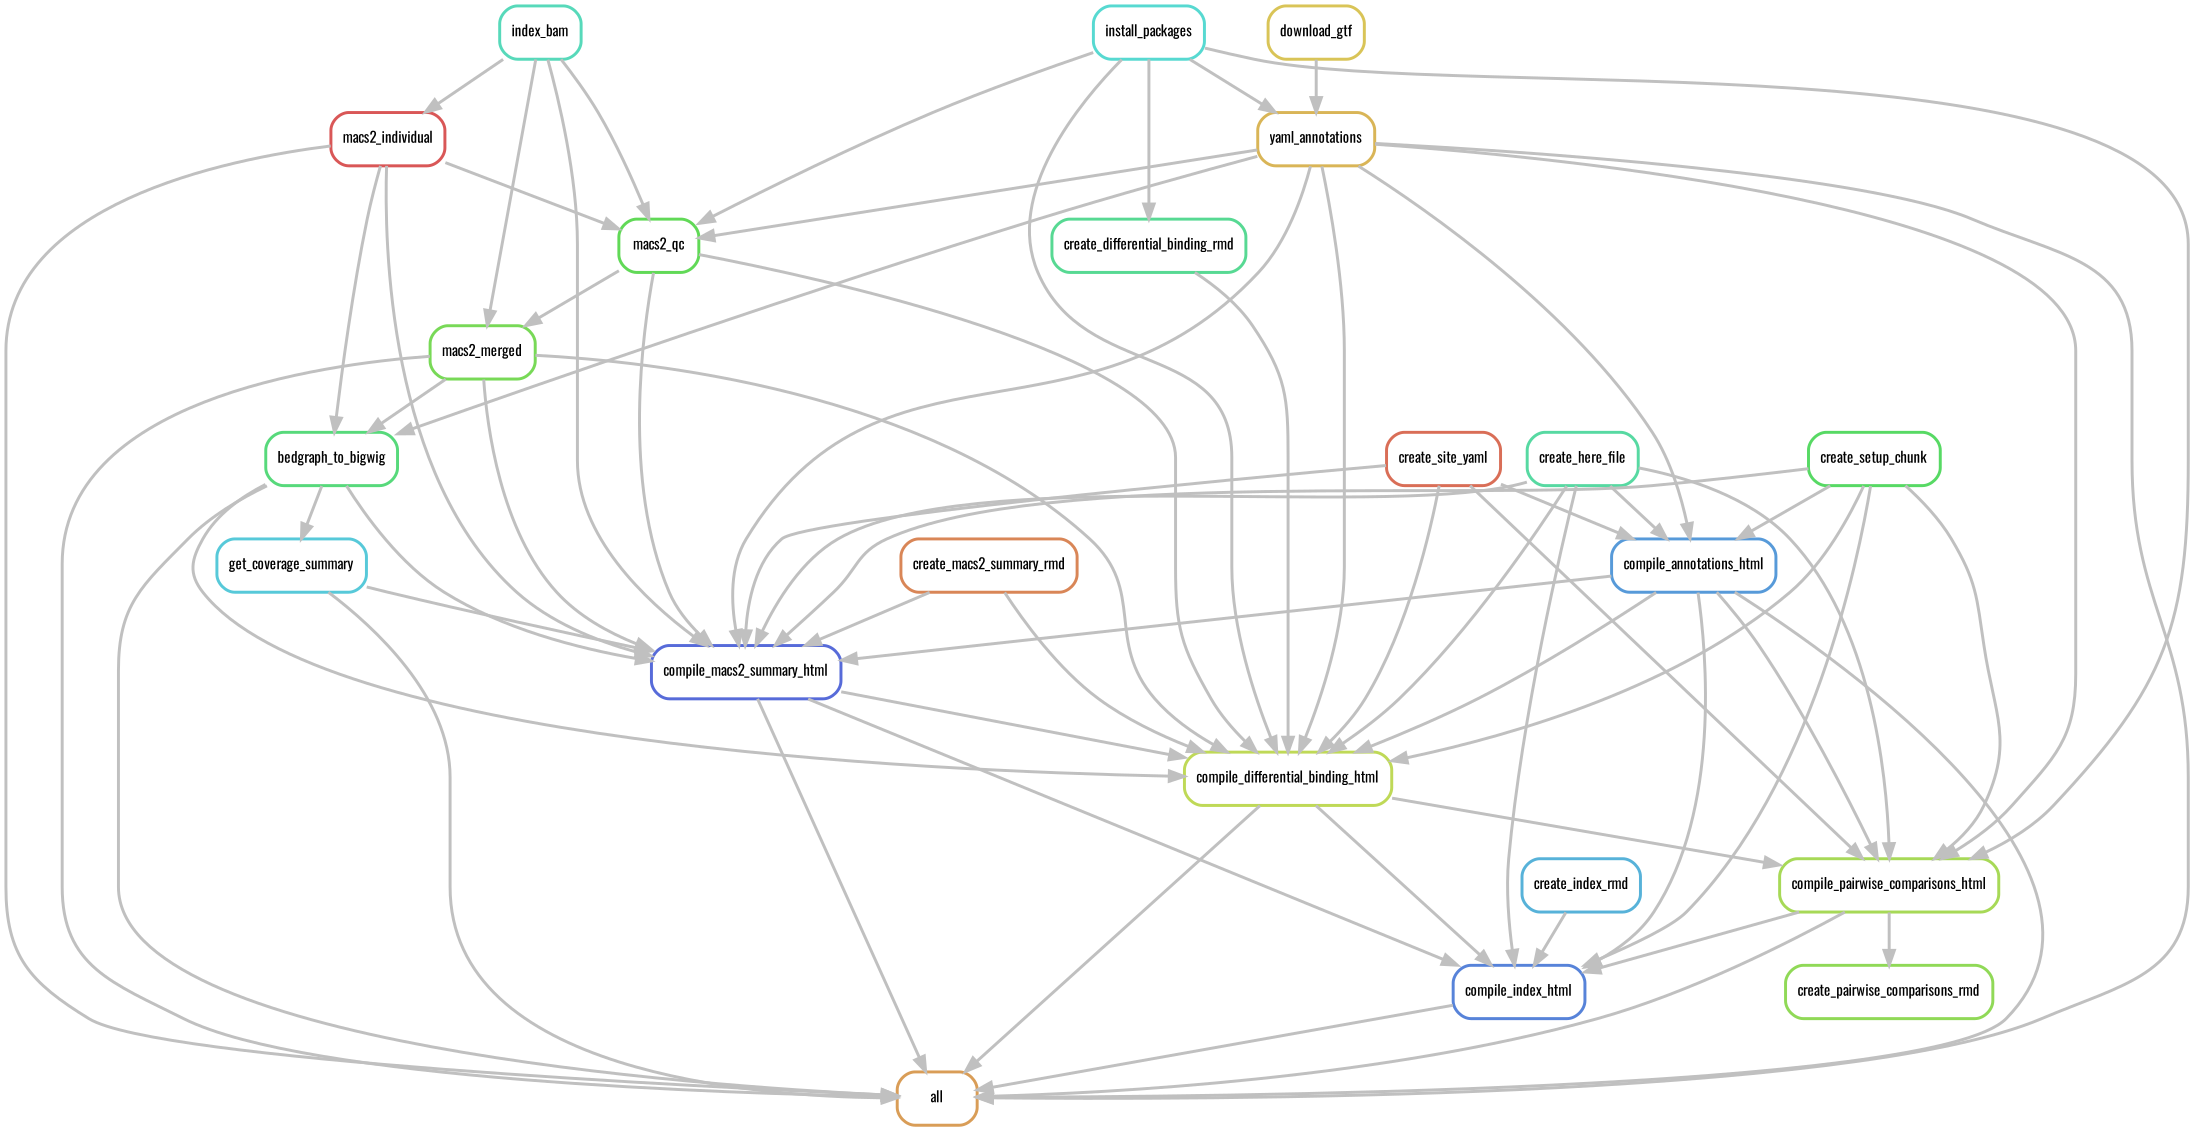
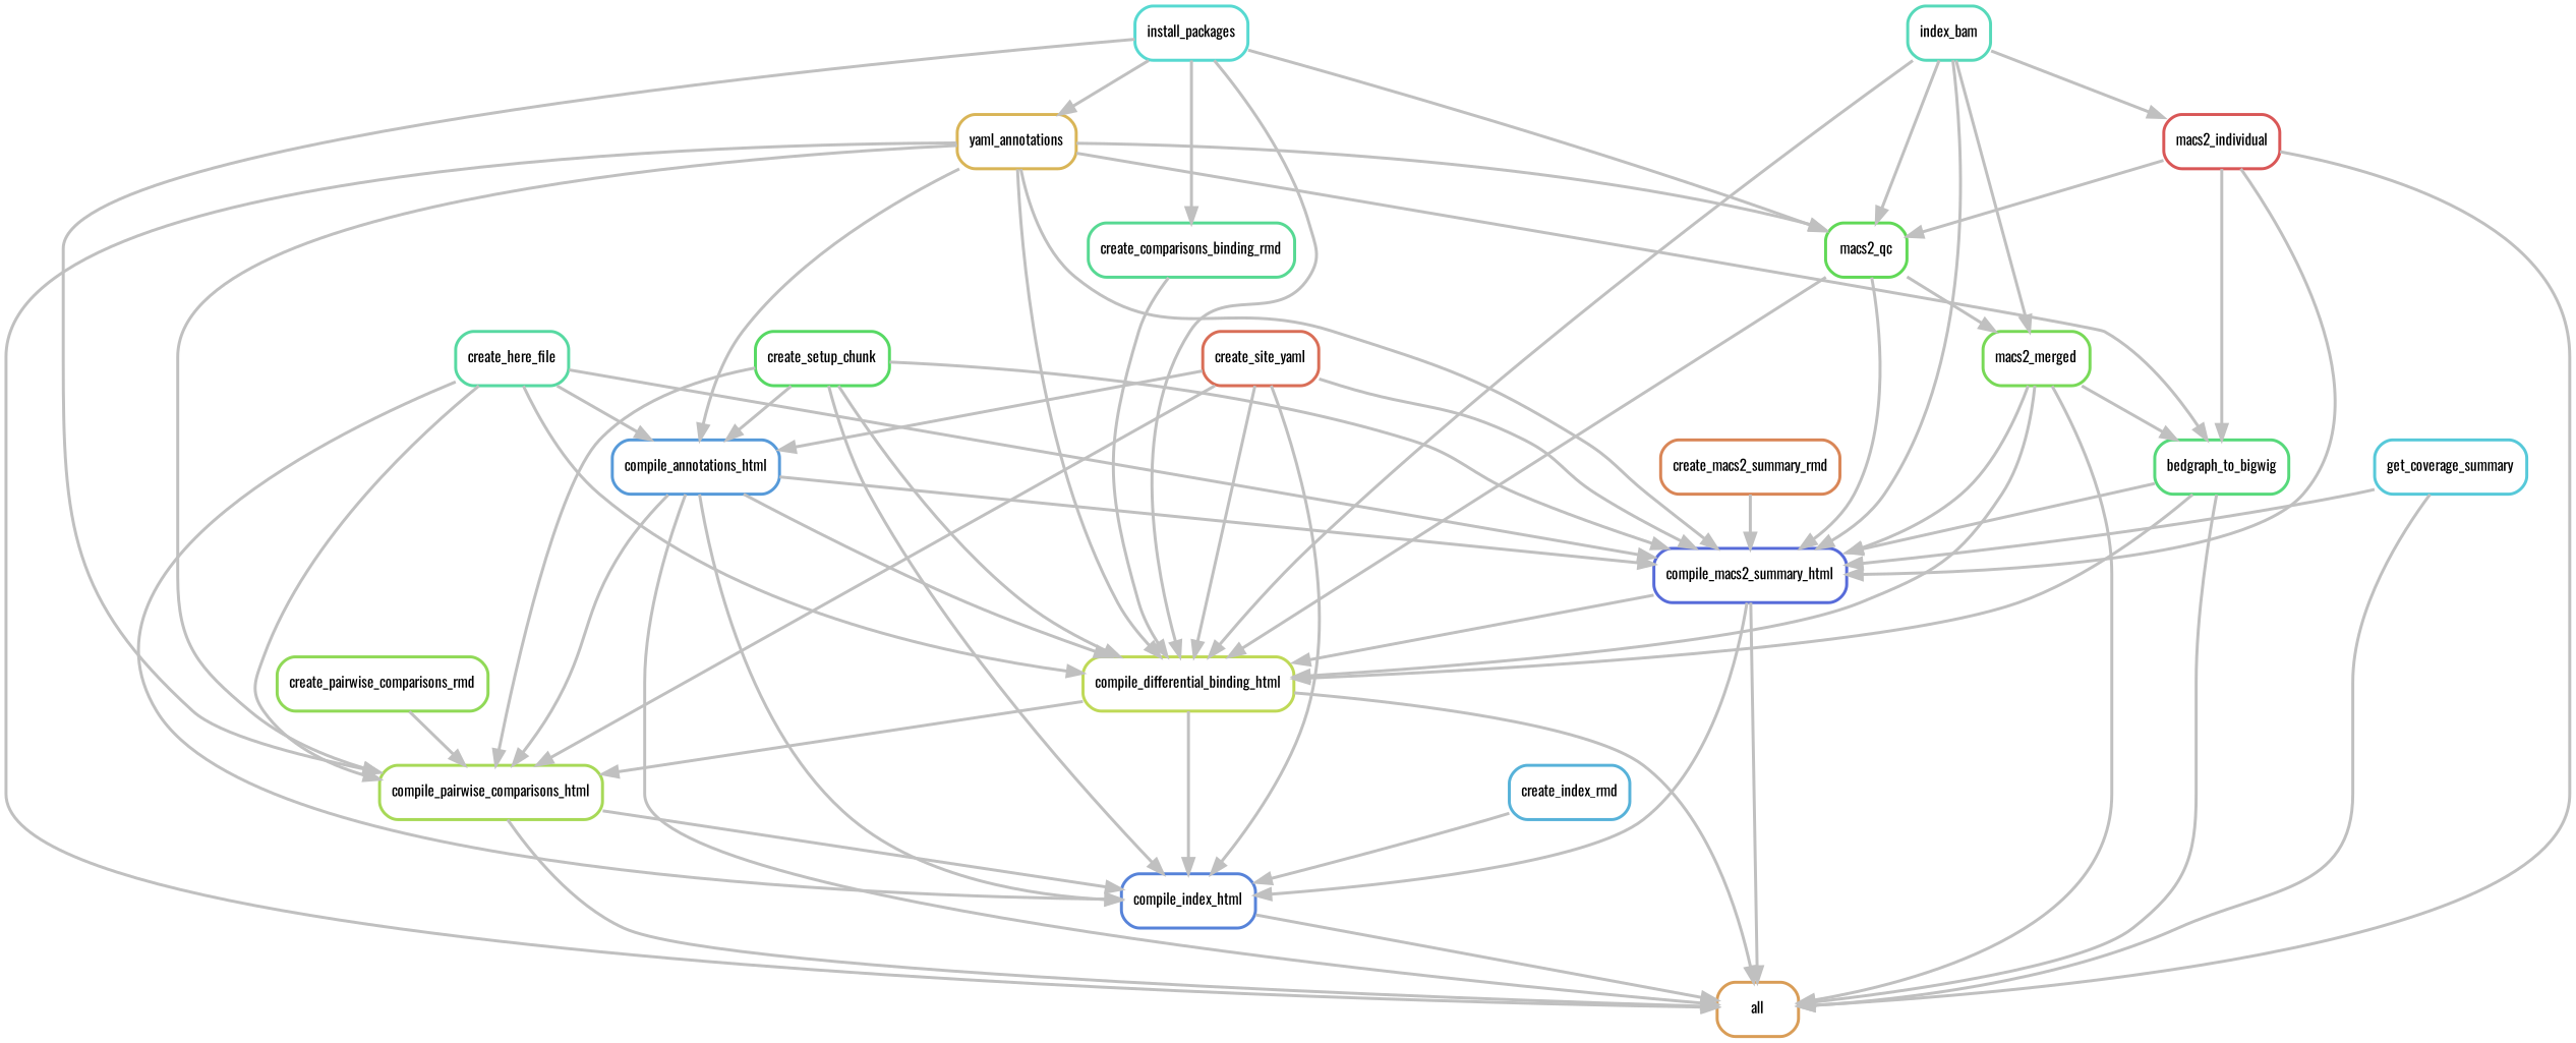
  digraph {
    bgcolor=white
    fontname=Oswald
    node [fontname=Oswald fontsize=10 penwidth=2 shape=box style=rounded]
    edge [color=grey fontname=Oswald penwidth=2]
    n1 [color="0.09 0.6 0.85" label=all]
    n2 [color="0.12 0.6 0.85" label=yaml_annotations]
    n3 [color="0.58 0.6 0.85" label=compile_annotations_html]
    n4 [color="0.64 0.6 0.85" label=compile_macs2_summary_html]
    n5 [color="0.38 0.6 0.85" label=bedgraph_to_bigwig]
    n6 [color="0.32 0.6 0.85" label=macs2_qc]
    n7 [color="0.20 0.6 0.85" label=compile_differential_binding_html]
    n8 [color="0.23 0.6 0.85" label=compile_pairwise_comparisons_html]
    n9 [color="0.61 0.6 0.85" label=compile_index_html]
    n10 [color="0.52 0.6 0.85" label=get_coverage_summary]
    n11 [color="0.29 0.6 0.85" label=macs2_merged]
-   n12 [color="0.14 0.6 0.85" label=download_gtf]
    n13 [color="0.49 0.6 0.85" label=install_packages]
-   n14 [color="0.41 0.6 0.85" label=create_differential_binding_rmd]
+   n14 [color="0.41 0.6 0.85" label=create_comparisons_binding_rmd]
    n15 [color="0.43 0.6 0.85" label=create_here_file]
    n16 [color="0.35 0.6 0.85" label=create_setup_chunk]
    n17 [color="0.03 0.6 0.85" label=create_site_yaml]
    n18 [color="0.46 0.6 0.85" label=index_bam]
    n19 [color="0.00 0.6 0.85" label=macs2_individual]
    n20 [color="0.06 0.6 0.85" label=create_macs2_summary_rmd]
    n21 [color="0.26 0.6 0.85" label=create_pairwise_comparisons_rmd]
    n22 [color="0.55 0.6 0.85" label=create_index_rmd]
    n2 -> n1
    n2 -> n3
    n2 -> n4
    n2 -> n5
    n2 -> n6
    n2 -> n7
    n2 -> n8
    n3 -> n1
    n3 -> n4
    n3 -> n7
    n3 -> n8
    n3 -> n9
    n4 -> n1
    n4 -> n7
    n4 -> n9
    n5 -> n1
    n5 -> n4
    n5 -> n7
-   n5 -> n10
    n6 -> n4
    n6 -> n7
    n6 -> n11
    n7 -> n1
    n7 -> n8
    n7 -> n9
    n8 -> n1
    n8 -> n9
    n9 -> n1
    n10 -> n1
    n10 -> n4
    n11 -> n1
    n11 -> n4
    n11 -> n5
    n11 -> n7
-   n12 -> n2
    n13 -> n2
    n13 -> n6
    n13 -> n7
    n13 -> n8
    n13 -> n14
    n14 -> n7
    n15 -> n3
    n15 -> n4
    n15 -> n7
    n15 -> n8
    n15 -> n9
    n16 -> n3
    n16 -> n4
    n16 -> n7
    n16 -> n8
    n16 -> n9
    n17 -> n3
    n17 -> n4
    n17 -> n7
    n17 -> n8
+   n17 -> n9
    n18 -> n4
    n18 -> n6
-   n20 -> n7
+   n18 -> n7
    n18 -> n11
    n18 -> n19
    n19 -> n1
    n19 -> n4
    n19 -> n5
    n19 -> n6
    n20 -> n4
-   n8 -> n21
+   n21 -> n8
    n22 -> n9
  }
